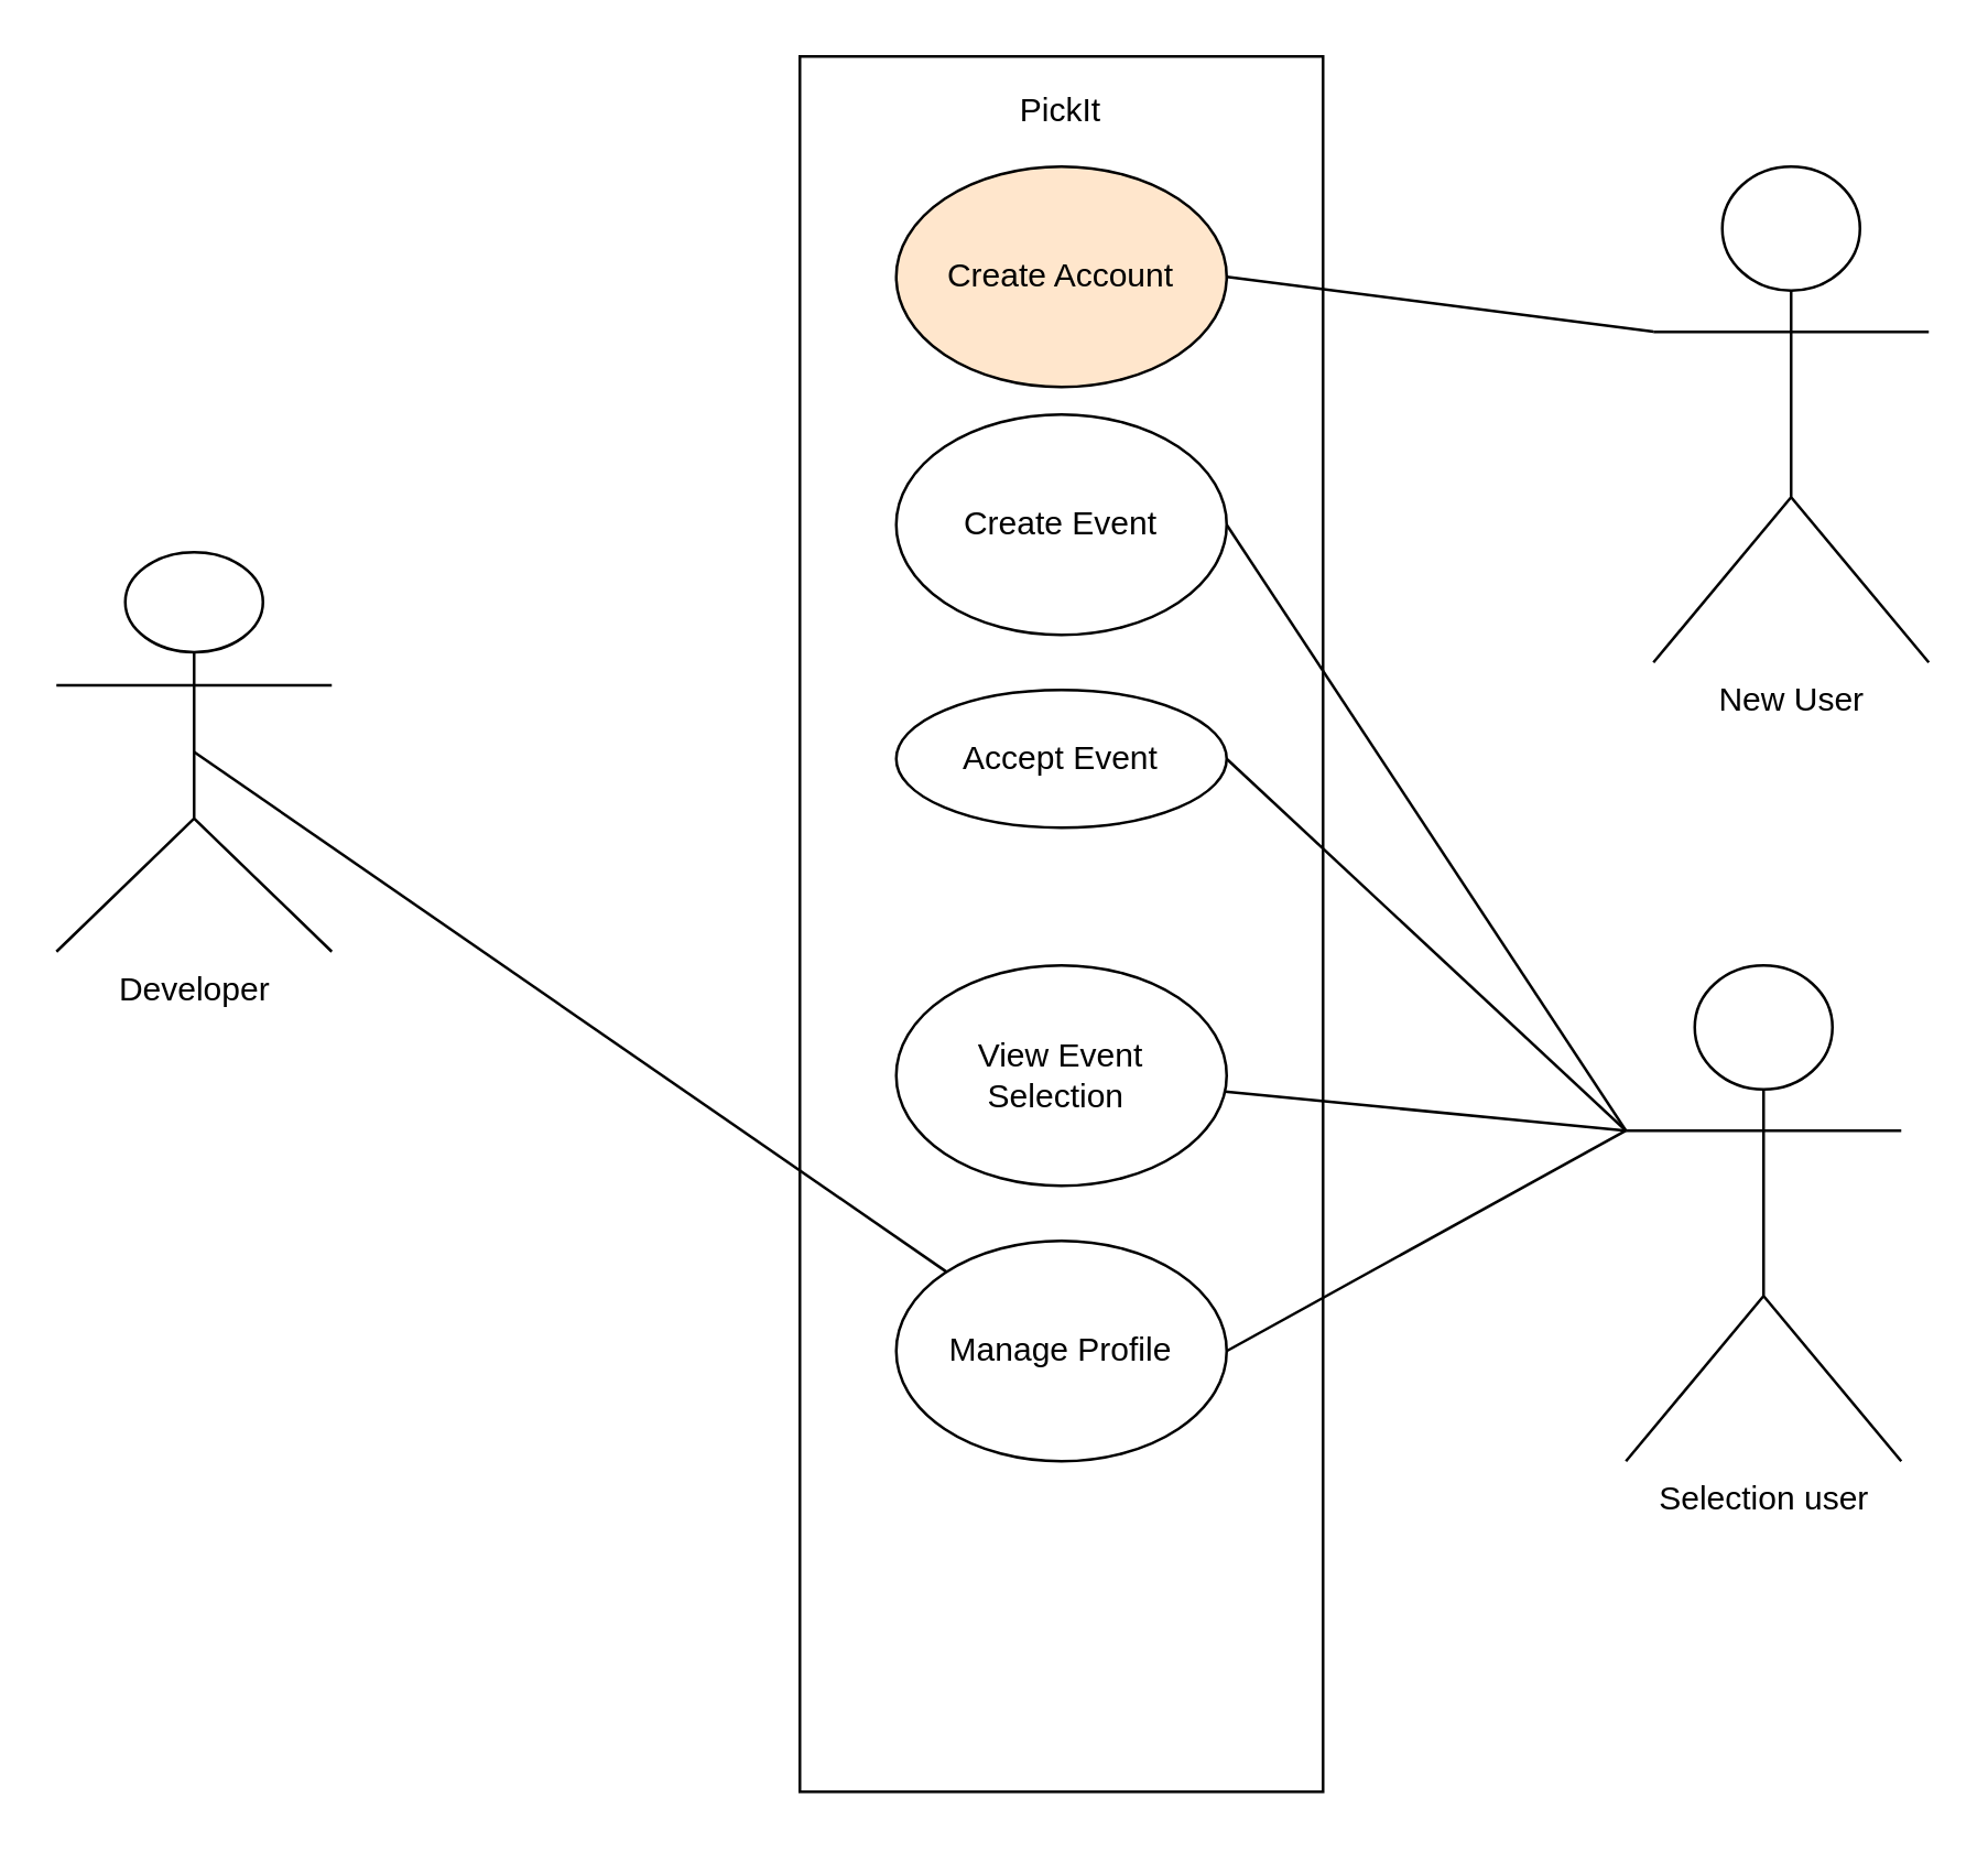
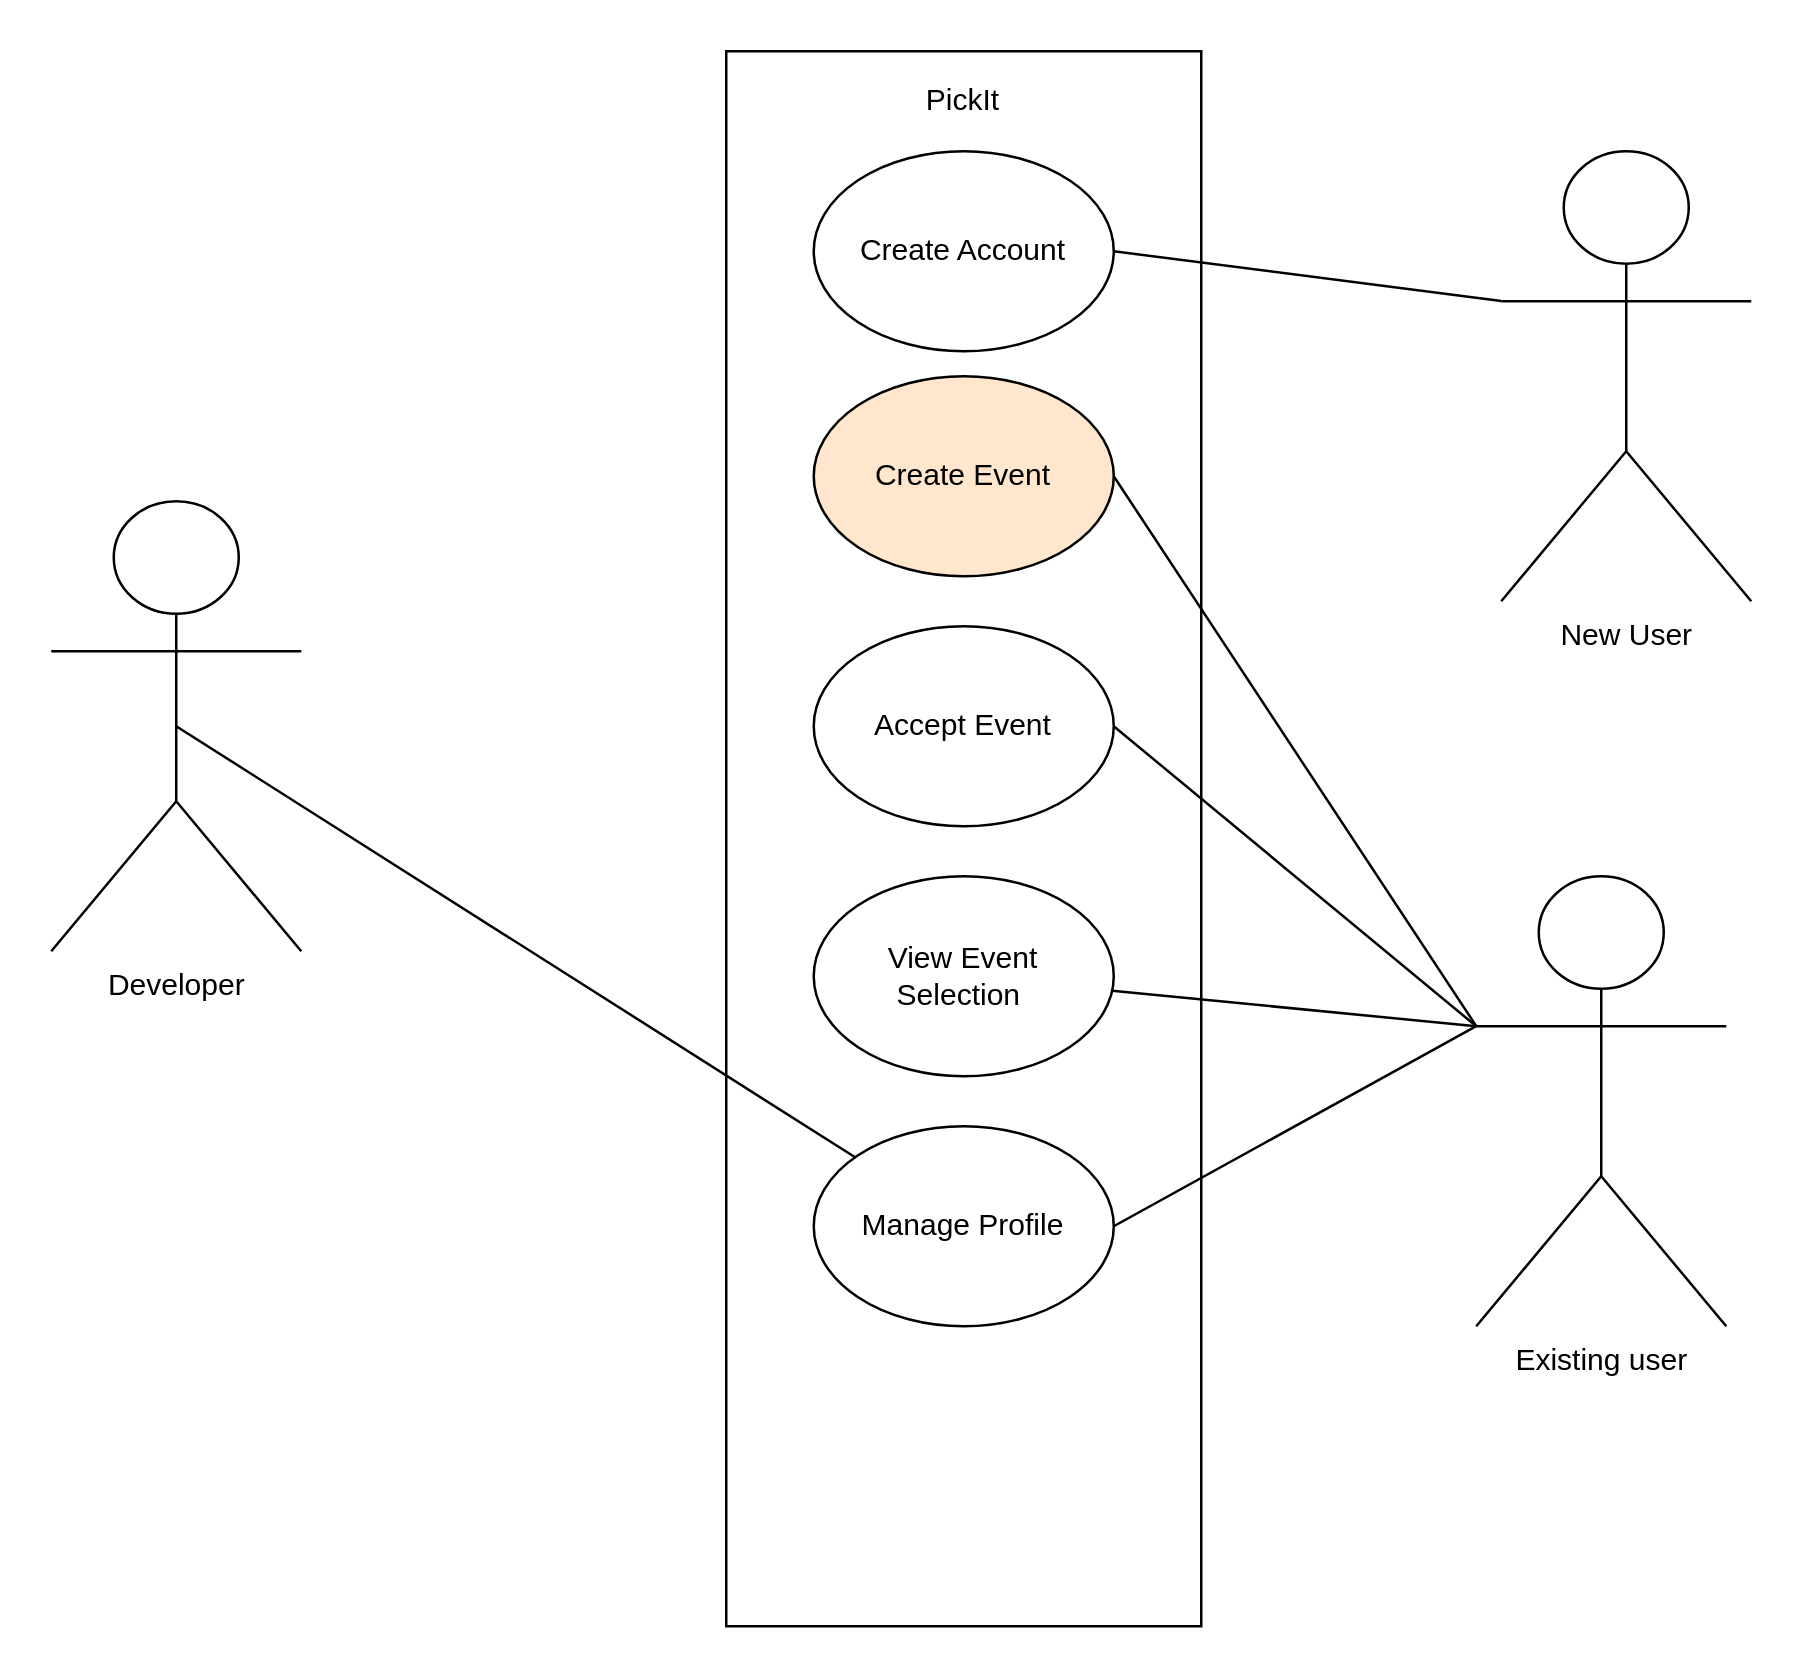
  <mxCell id="0" />
  <mxCell id="1" parent="0" />
  <mxCell id="2" value="" style="rounded=0;whiteSpace=wrap;html=1;" vertex="1" parent="1"><mxGeometry x="290" y="20" width="190" height="630" as="geometry" /></mxCell>
  <mxCell id="3" value="Manage Profile" style="ellipse;whiteSpace=wrap;html=1;" vertex="1" parent="1"><mxGeometry x="325" y="450" width="120" height="80" as="geometry" /></mxCell>
  <mxCell id="4" value="View Event &lt;br&gt;Selection&amp;nbsp;" style="ellipse;whiteSpace=wrap;html=1;" vertex="1" parent="1"><mxGeometry x="325" y="350" width="120" height="80" as="geometry" /></mxCell>
- <mxCell id="5" value="Accept Event" style="ellipse;whiteSpace=wrap;html=1;" vertex="1" parent="1"><mxGeometry x="325" y="250" width="120" height="50" as="geometry" /></mxCell>
- <mxCell id="6" value="Create Event" style="ellipse;whiteSpace=wrap;html=1;" vertex="1" parent="1"><mxGeometry x="325" y="150" width="120" height="80" as="geometry" /></mxCell>
- <mxCell id="7" value="Create Account" style="ellipse;whiteSpace=wrap;html=1;fillColor=#ffe6cc;" vertex="1" parent="1"><mxGeometry x="325" y="60" width="120" height="80" as="geometry" /></mxCell>
- <mxCell id="8" value="Selection user" style="shape=umlActor;verticalLabelPosition=bottom;verticalAlign=top;html=1;outlineConnect=0;" vertex="1" parent="1"><mxGeometry x="590" y="350" width="100" height="180" as="geometry" /></mxCell>
- <mxCell id="9" value="Developer" style="shape=umlActor;verticalLabelPosition=bottom;verticalAlign=top;html=1;outlineConnect=0;" vertex="1" parent="1"><mxGeometry x="20" y="200" width="100" height="145" as="geometry" /></mxCell>
+ <mxCell id="5" value="Accept Event" style="ellipse;whiteSpace=wrap;html=1;" vertex="1" parent="1"><mxGeometry x="325" y="250" width="120" height="80" as="geometry" /></mxCell>
+ <mxCell id="6" value="Create Event" style="ellipse;whiteSpace=wrap;html=1;fillColor=#ffe6cc;" vertex="1" parent="1"><mxGeometry x="325" y="150" width="120" height="80" as="geometry" /></mxCell>
+ <mxCell id="7" value="Create Account" style="ellipse;whiteSpace=wrap;html=1;" vertex="1" parent="1"><mxGeometry x="325" y="60" width="120" height="80" as="geometry" /></mxCell>
+ <mxCell id="8" value="Existing user" style="shape=umlActor;verticalLabelPosition=bottom;verticalAlign=top;html=1;outlineConnect=0;" vertex="1" parent="1"><mxGeometry x="590" y="350" width="100" height="180" as="geometry" /></mxCell>
+ <mxCell id="9" value="Developer" style="shape=umlActor;verticalLabelPosition=bottom;verticalAlign=top;html=1;outlineConnect=0;" vertex="1" parent="1"><mxGeometry x="20" y="200" width="100" height="180" as="geometry" /></mxCell>
  <mxCell id="10" value="PickIt" style="text;html=1;strokeColor=none;fillColor=none;align=center;verticalAlign=middle;whiteSpace=wrap;rounded=0;" vertex="1" parent="1"><mxGeometry x="365" y="30" width="40" height="20" as="geometry" /></mxCell>
  <mxCell id="11" value="New User" style="shape=umlActor;verticalLabelPosition=bottom;verticalAlign=top;html=1;outlineConnect=0;" vertex="1" parent="1"><mxGeometry x="600" y="60" width="100" height="180" as="geometry" /></mxCell>
  <mxCell id="12" value="" style="endArrow=none;html=1;exitX=0.5;exitY=0.5;exitDx=0;exitDy=0;exitPerimeter=0;" edge="1" parent="1" source="9" target="3"><mxGeometry width="50" height="50" relative="1" as="geometry"><mxPoint x="340" y="350" as="sourcePoint" /><mxPoint x="390" y="300" as="targetPoint" /></mxGeometry></mxCell>
  <mxCell id="13" value="" style="endArrow=none;html=1;entryX=1;entryY=0.5;entryDx=0;entryDy=0;exitX=0;exitY=0.333;exitDx=0;exitDy=0;exitPerimeter=0;" edge="1" parent="1" source="11" target="7"><mxGeometry width="50" height="50" relative="1" as="geometry"><mxPoint x="340" y="350" as="sourcePoint" /><mxPoint x="390" y="300" as="targetPoint" /></mxGeometry></mxCell>
  <mxCell id="14" value="" style="endArrow=none;html=1;" edge="1" parent="1" source="4"><mxGeometry width="50" height="50" relative="1" as="geometry"><mxPoint x="530" y="480" as="sourcePoint" /><mxPoint x="590" y="410" as="targetPoint" /></mxGeometry></mxCell>
  <mxCell id="15" value="" style="endArrow=none;html=1;exitX=1;exitY=0.5;exitDx=0;exitDy=0;" edge="1" parent="1" source="5"><mxGeometry width="50" height="50" relative="1" as="geometry"><mxPoint x="540" y="460" as="sourcePoint" /><mxPoint x="590" y="410" as="targetPoint" /></mxGeometry></mxCell>
  <mxCell id="16" value="" style="endArrow=none;html=1;entryX=0;entryY=0.333;entryDx=0;entryDy=0;entryPerimeter=0;exitX=1;exitY=0.5;exitDx=0;exitDy=0;" edge="1" parent="1" source="6" target="8"><mxGeometry width="50" height="50" relative="1" as="geometry"><mxPoint x="340" y="350" as="sourcePoint" /><mxPoint x="390" y="300" as="targetPoint" /></mxGeometry></mxCell>
  <mxCell id="17" value="" style="endArrow=none;html=1;exitX=0;exitY=0.333;exitDx=0;exitDy=0;exitPerimeter=0;entryX=1;entryY=0.5;entryDx=0;entryDy=0;" edge="1" parent="1" source="8" target="3"><mxGeometry width="50" height="50" relative="1" as="geometry"><mxPoint x="340" y="350" as="sourcePoint" /><mxPoint x="390" y="300" as="targetPoint" /></mxGeometry></mxCell>
